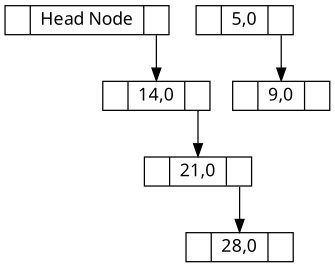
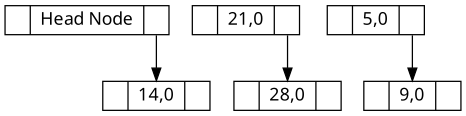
  digraph {
    fontname="Noto Sans"
    node [fontname="Noto Sans" shape=record]
    edge [fontname="Noto Sans" headport=d tailport=r]
    n1 [height=.1 label="<l> | <d> Head Node | <r> "]
    n2 [height=.1 label="<l> | <d> 14,0 | <r>"]
    n3 [height=.1 label="<l> | <d> 21,0 | <r>"]
    n4 [height=.1 label="<l> | <d> 5,0 | <r>"]
    n5 [height=.1 label="<l> | <d> 9,0 | <r>"]
    n6 [height=.1 label="<l> | <d> 28,0 | <r>"]
    n1 -> n2
-   n2 -> n3
    n3 -> n6
    n4 -> n5
  }
